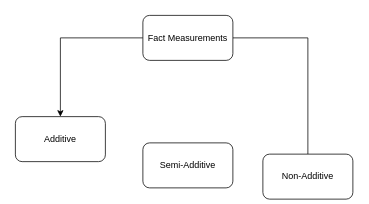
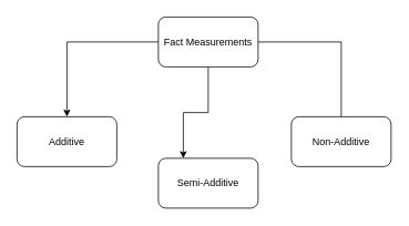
  <mxCell id="0" />
  <mxCell id="1" parent="0" />
  <mxCell id="2" style="edgeStyle=orthogonalEdgeStyle;rounded=0;orthogonalLoop=1;jettySize=auto;html=1;entryX=0.5;entryY=0;entryDx=0;entryDy=0;" edge="1" parent="1" source="5" target="6"><mxGeometry relative="1" as="geometry" /></mxCell>
  <mxCell id="3" style="edgeStyle=orthogonalEdgeStyle;rounded=0;orthogonalLoop=1;jettySize=auto;html=1;endArrow=none;" edge="1" parent="1" source="5" target="8"><mxGeometry relative="1" as="geometry" /></mxCell>
+ <mxCell id="4" style="edgeStyle=orthogonalEdgeStyle;rounded=0;orthogonalLoop=1;jettySize=auto;html=1;entryX=0.25;entryY=0;entryDx=0;entryDy=0;" edge="1" parent="1" source="5" target="7"><mxGeometry relative="1" as="geometry" /></mxCell>
  <mxCell id="5" value="Fact Measurements" style="rounded=1;whiteSpace=wrap;html=1;" vertex="1" parent="1"><mxGeometry x="190" y="20" width="120" height="60" as="geometry" /></mxCell>
- <mxCell id="6" value="Additive" style="rounded=1;whiteSpace=wrap;html=1;" vertex="1" parent="1"><mxGeometry x="20" y="155" width="120" height="60" as="geometry" /></mxCell>
+ <mxCell id="6" value="Additive" style="rounded=1;whiteSpace=wrap;html=1;" vertex="1" parent="1"><mxGeometry x="20" y="140" width="120" height="60" as="geometry" /></mxCell>
  <mxCell id="7" value="Semi-Additive" style="rounded=1;whiteSpace=wrap;html=1;" vertex="1" parent="1"><mxGeometry x="190" y="190" width="120" height="60" as="geometry" /></mxCell>
- <mxCell id="8" value="Non-Additive" style="rounded=1;whiteSpace=wrap;html=1;" vertex="1" parent="1"><mxGeometry x="350" y="205" width="120" height="60" as="geometry" /></mxCell>
+ <mxCell id="8" value="Non-Additive" style="rounded=1;whiteSpace=wrap;html=1;" vertex="1" parent="1"><mxGeometry x="350" y="140" width="120" height="60" as="geometry" /></mxCell>
